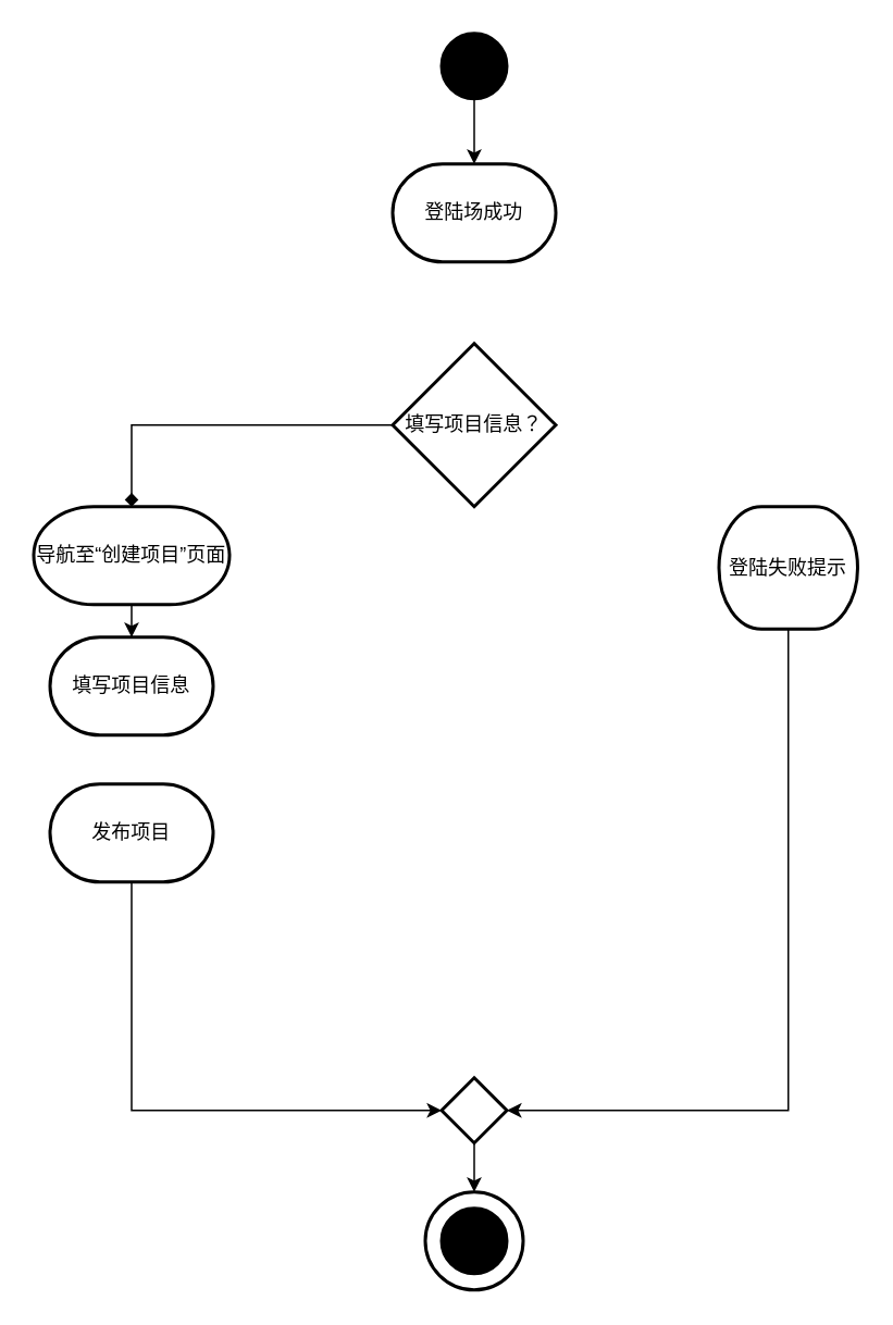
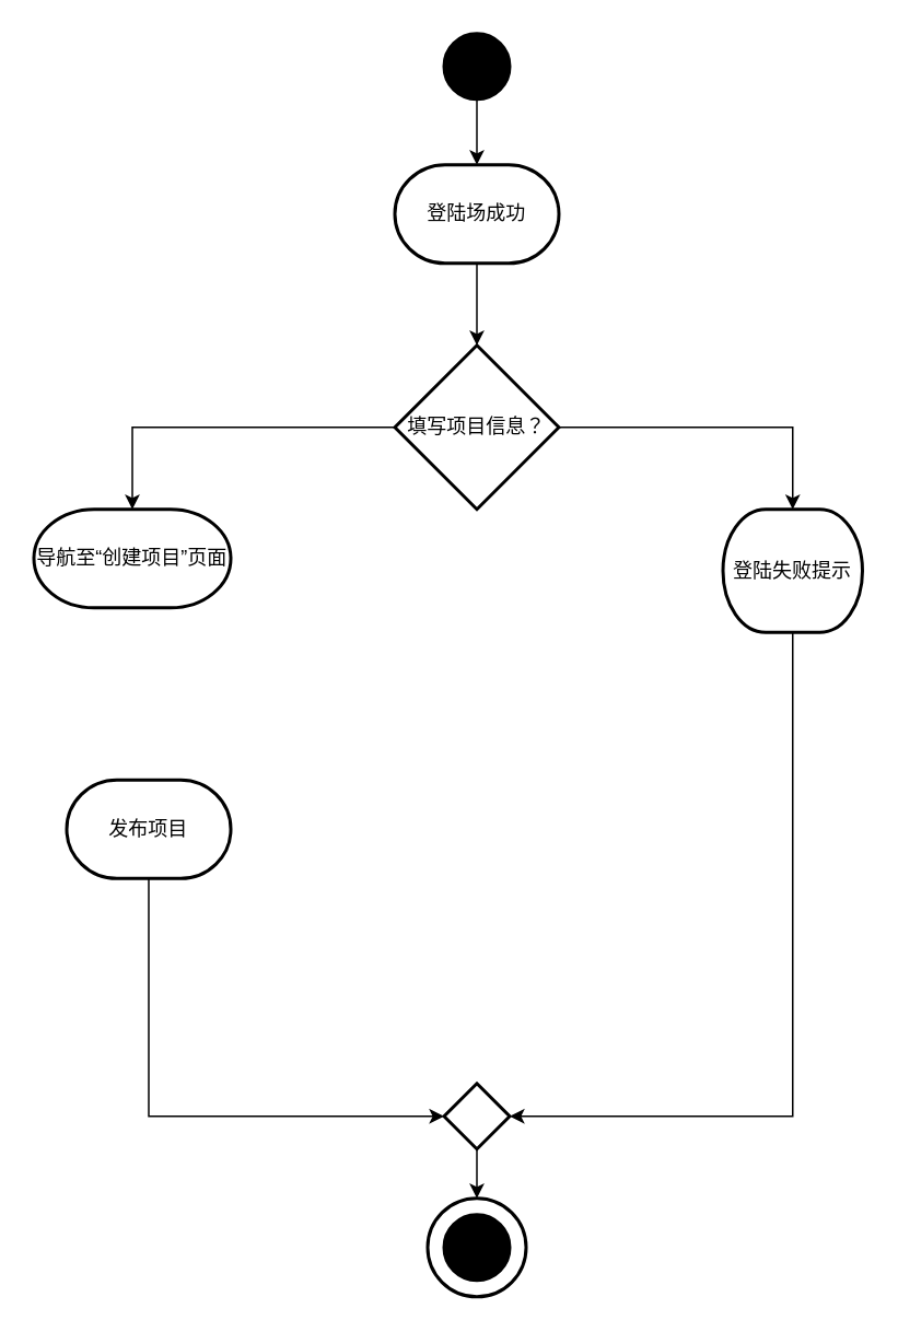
  <mxCell id="0" />
  <mxCell id="1" parent="0" />
  <mxCell id="2" value="" style="edgeStyle=orthogonalEdgeStyle;rounded=0;orthogonalLoop=1;jettySize=auto;html=1;" parent="1" source="3" target="5" edge="1"><mxGeometry relative="1" as="geometry" /></mxCell>
  <mxCell id="3" value="" style="strokeWidth=2;html=1;shape=mxgraph.flowchart.start_2;whiteSpace=wrap;fillColor=#000000;" parent="1" vertex="1"><mxGeometry x="270" y="20" width="40" height="40" as="geometry" /></mxCell>
+ <mxCell id="4" value="" style="edgeStyle=orthogonalEdgeStyle;rounded=0;orthogonalLoop=1;jettySize=auto;html=1;" parent="1" source="5" target="6" edge="1"><mxGeometry relative="1" as="geometry" /></mxCell>
  <mxCell id="5" value="登陆场成功" style="strokeWidth=2;html=1;shape=mxgraph.flowchart.terminator;whiteSpace=wrap;" parent="1" vertex="1"><mxGeometry x="240" y="100" width="100" height="60" as="geometry" /></mxCell>
  <mxCell id="6" value="填写项目信息？" style="strokeWidth=2;html=1;shape=mxgraph.flowchart.decision;whiteSpace=wrap;" parent="1" vertex="1"><mxGeometry x="240" y="210" width="100" height="100" as="geometry" /></mxCell>
  <mxCell id="7" value="登陆失败提示" style="strokeWidth=2;html=1;shape=mxgraph.flowchart.terminator;whiteSpace=wrap;" parent="1" vertex="1"><mxGeometry x="440" y="310" width="85" height="75" as="geometry" /></mxCell>
- <mxCell id="9" value="" style="edgeStyle=orthogonalEdgeStyle;rounded=0;orthogonalLoop=1;jettySize=auto;html=1;" parent="1" source="10" target="12" edge="1"><mxGeometry relative="1" as="geometry" /></mxCell>
+ <mxCell id="8" style="edgeStyle=orthogonalEdgeStyle;rounded=0;orthogonalLoop=1;jettySize=auto;html=1;exitX=1;exitY=0.5;exitDx=0;exitDy=0;exitPerimeter=0;entryX=0.5;entryY=0;entryDx=0;entryDy=0;entryPerimeter=0;" parent="1" source="6" target="7" edge="1"><mxGeometry relative="1" as="geometry" /></mxCell>
  <mxCell id="10" value="导航至“创建项目”页面" style="strokeWidth=2;html=1;shape=mxgraph.flowchart.terminator;whiteSpace=wrap;" parent="1" vertex="1"><mxGeometry x="20" y="310" width="120" height="60" as="geometry" /></mxCell>
- <mxCell id="11" style="edgeStyle=orthogonalEdgeStyle;rounded=0;orthogonalLoop=1;jettySize=auto;html=1;exitX=0;exitY=0.5;exitDx=0;exitDy=0;exitPerimeter=0;entryX=0.5;entryY=0;entryDx=0;entryDy=0;entryPerimeter=0;endArrow=diamond;" parent="1" source="6" target="10" edge="1"><mxGeometry relative="1" as="geometry" /></mxCell>
- <mxCell id="12" value="填写项目信息" style="strokeWidth=2;html=1;shape=mxgraph.flowchart.terminator;whiteSpace=wrap;" parent="1" vertex="1"><mxGeometry x="30" y="390" width="100" height="60" as="geometry" /></mxCell>
- <mxCell id="13" value="发布项目" style="strokeWidth=2;html=1;shape=mxgraph.flowchart.terminator;whiteSpace=wrap;" parent="1" vertex="1"><mxGeometry x="30" y="480" width="100" height="60" as="geometry" /></mxCell>
+ <mxCell id="11" style="edgeStyle=orthogonalEdgeStyle;rounded=0;orthogonalLoop=1;jettySize=auto;html=1;exitX=0;exitY=0.5;exitDx=0;exitDy=0;exitPerimeter=0;entryX=0.5;entryY=0;entryDx=0;entryDy=0;entryPerimeter=0;" parent="1" source="6" target="10" edge="1"><mxGeometry relative="1" as="geometry" /></mxCell>
+ <mxCell id="13" value="发布项目" style="strokeWidth=2;html=1;shape=mxgraph.flowchart.terminator;whiteSpace=wrap;" parent="1" vertex="1"><mxGeometry x="40" y="475" width="100" height="60" as="geometry" /></mxCell>
  <mxCell id="14" value="" style="strokeWidth=2;html=1;shape=mxgraph.flowchart.decision;whiteSpace=wrap;" parent="1" vertex="1"><mxGeometry x="270" y="660" width="40" height="40" as="geometry" /></mxCell>
  <mxCell id="15" style="edgeStyle=orthogonalEdgeStyle;rounded=0;orthogonalLoop=1;jettySize=auto;html=1;exitX=0.5;exitY=1;exitDx=0;exitDy=0;exitPerimeter=0;entryX=1;entryY=0.5;entryDx=0;entryDy=0;entryPerimeter=0;" parent="1" source="7" target="14" edge="1"><mxGeometry relative="1" as="geometry" /></mxCell>
  <mxCell id="16" value="" style="strokeWidth=2;html=1;shape=mxgraph.flowchart.start_2;whiteSpace=wrap;" parent="1" vertex="1"><mxGeometry x="260" y="730" width="60" height="60" as="geometry" /></mxCell>
  <mxCell id="17" value="" style="strokeWidth=2;html=1;shape=mxgraph.flowchart.start_2;whiteSpace=wrap;fillColor=#000000;" parent="1" vertex="1"><mxGeometry x="270" y="740" width="40" height="40" as="geometry" /></mxCell>
  <mxCell id="18" style="edgeStyle=orthogonalEdgeStyle;rounded=0;orthogonalLoop=1;jettySize=auto;html=1;exitX=0.5;exitY=1;exitDx=0;exitDy=0;exitPerimeter=0;entryX=0.5;entryY=0;entryDx=0;entryDy=0;entryPerimeter=0;" parent="1" source="14" edge="1"><mxGeometry relative="1" as="geometry"><mxPoint x="290" y="730" as="targetPoint" /></mxGeometry></mxCell>
  <mxCell id="19" style="edgeStyle=orthogonalEdgeStyle;rounded=0;orthogonalLoop=1;jettySize=auto;html=1;exitX=0.5;exitY=1;exitDx=0;exitDy=0;exitPerimeter=0;entryX=0;entryY=0.5;entryDx=0;entryDy=0;entryPerimeter=0;" parent="1" source="13" target="14" edge="1"><mxGeometry relative="1" as="geometry" /></mxCell>
